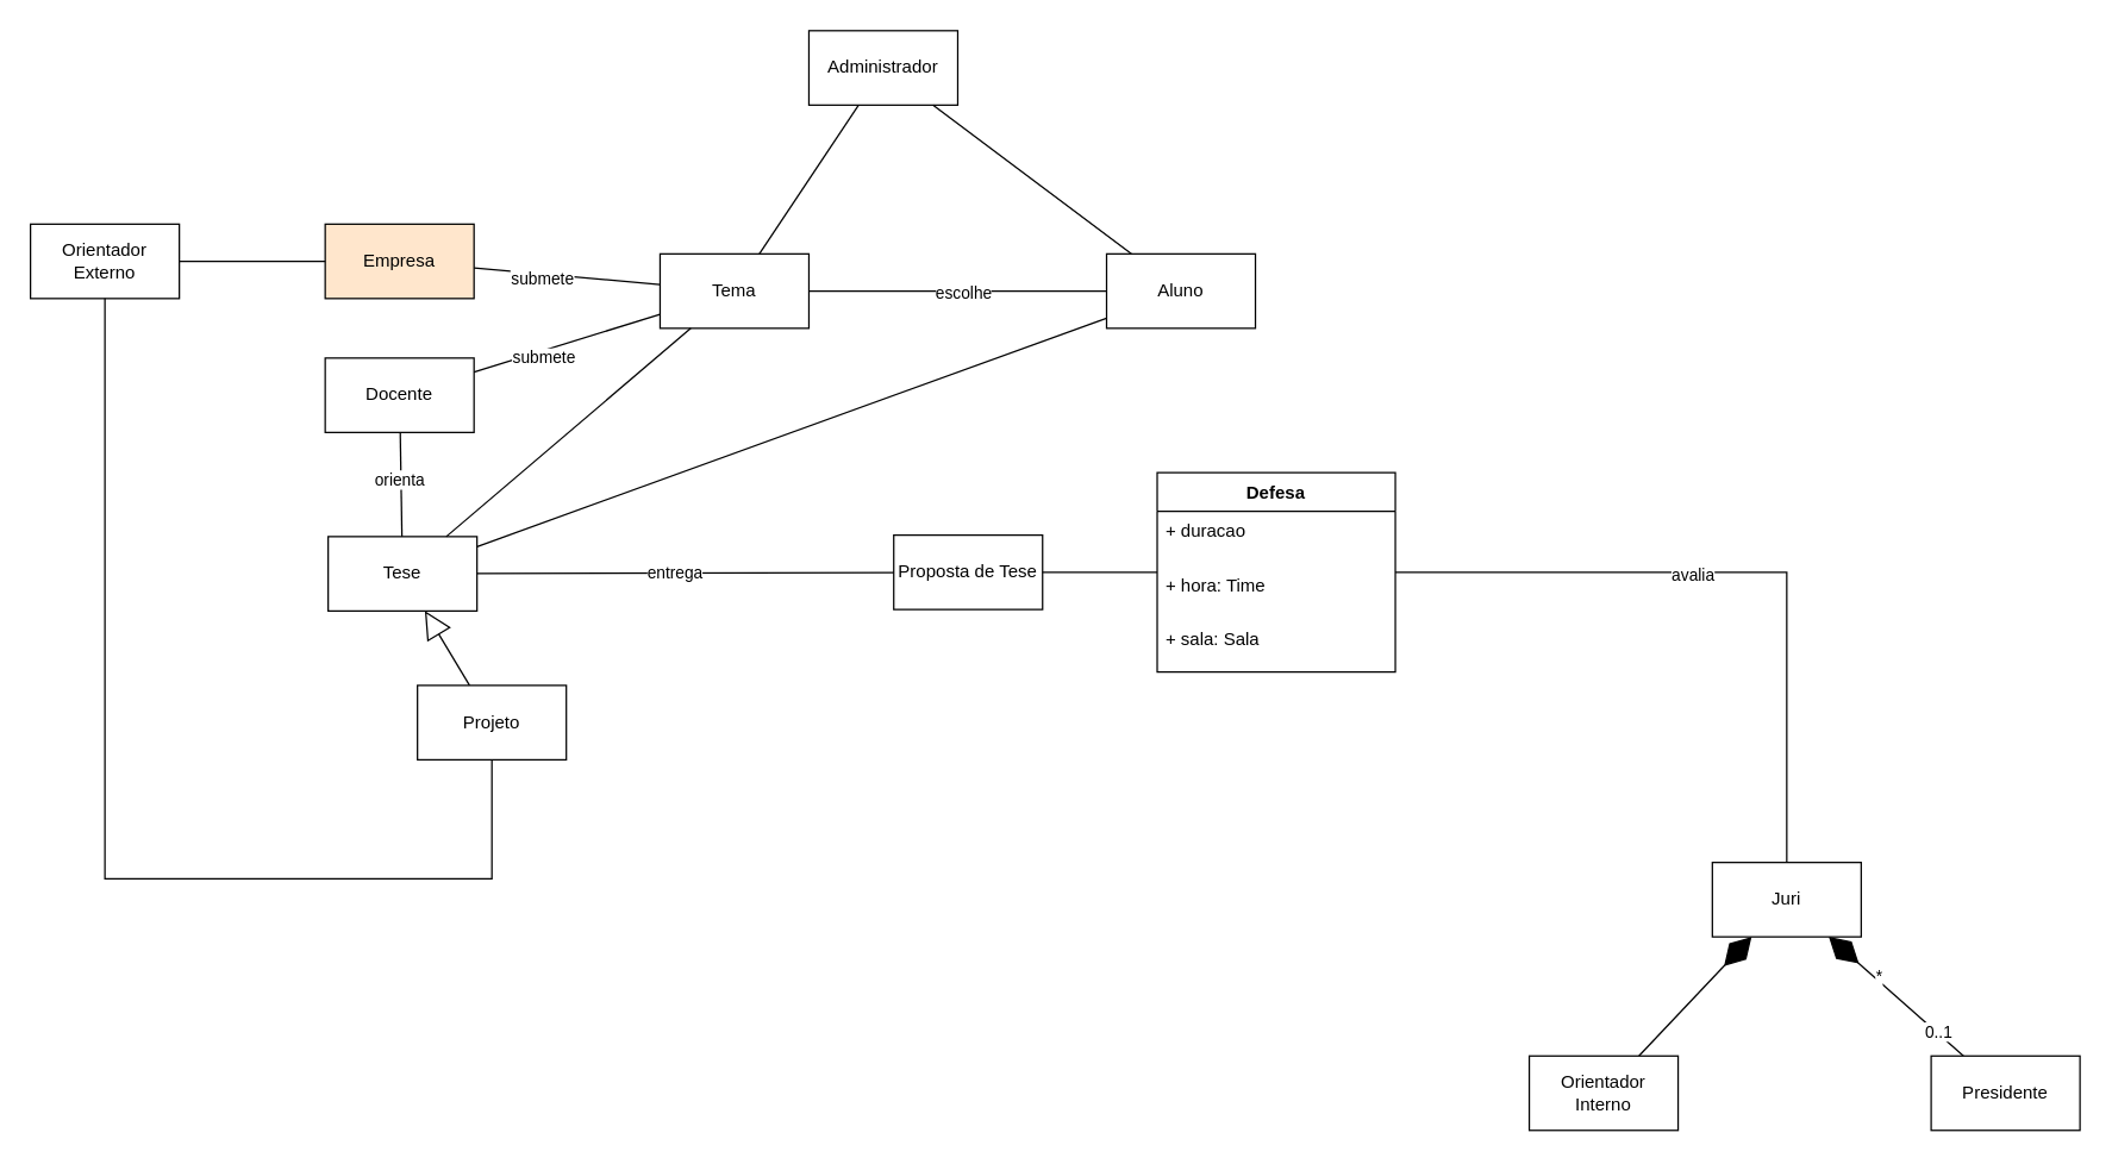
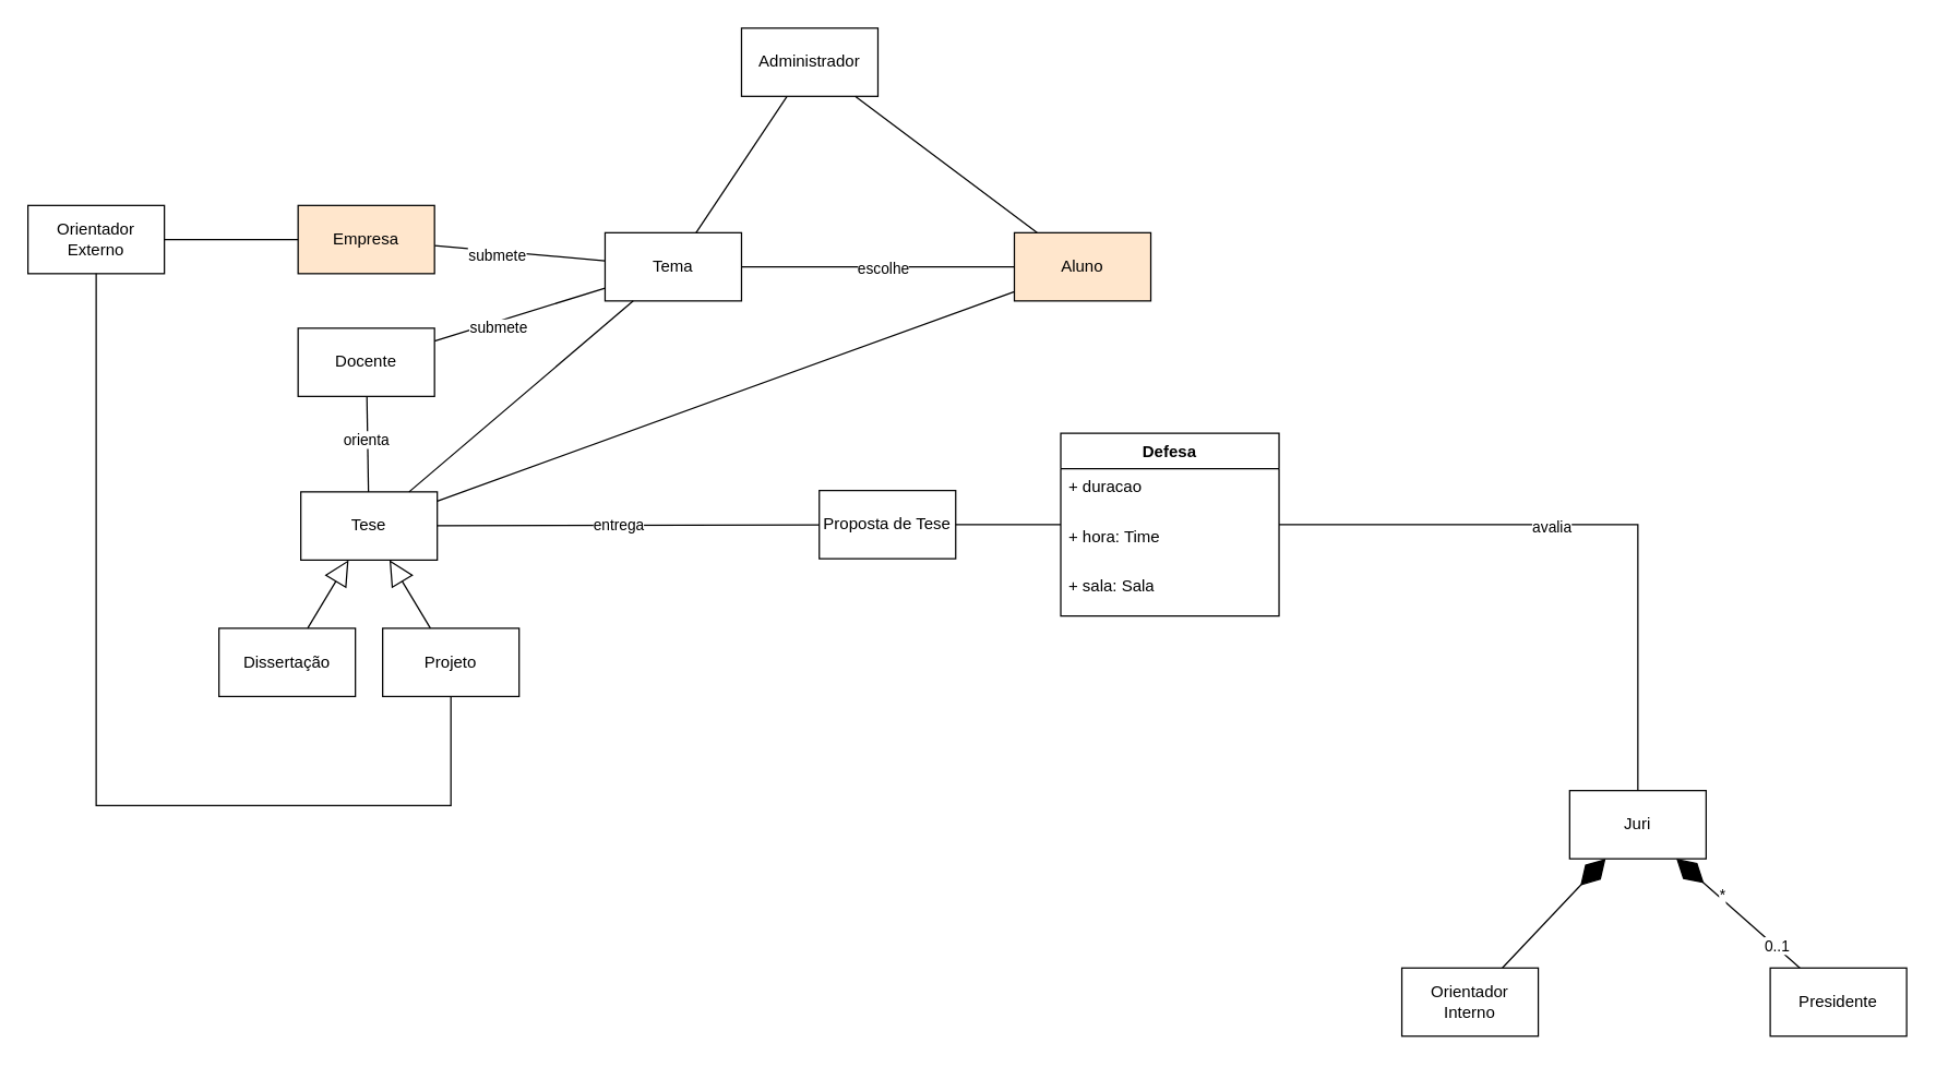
  <mxCell id="0" />
  <mxCell id="1" parent="0" />
  <mxCell id="2" value="Tema" style="rounded=0;whiteSpace=wrap;html=1;" parent="1" vertex="1"><mxGeometry x="443" y="170" width="100" height="50" as="geometry" /></mxCell>
  <mxCell id="3" value="Docente" style="rounded=0;whiteSpace=wrap;html=1;" parent="1" vertex="1"><mxGeometry x="218" y="240" width="100" height="50" as="geometry" /></mxCell>
  <mxCell id="4" value="Empresa" style="rounded=0;whiteSpace=wrap;html=1;fillColor=#ffe6cc;" parent="1" vertex="1"><mxGeometry x="218" y="150" width="100" height="50" as="geometry" /></mxCell>
  <mxCell id="5" value="Administrador" style="rounded=0;whiteSpace=wrap;html=1;" parent="1" vertex="1"><mxGeometry x="543" y="20" width="100" height="50" as="geometry" /></mxCell>
- <mxCell id="6" value="Aluno" style="rounded=0;whiteSpace=wrap;html=1;" parent="1" vertex="1"><mxGeometry x="743" y="170" width="100" height="50" as="geometry" /></mxCell>
+ <mxCell id="6" value="Aluno" style="rounded=0;whiteSpace=wrap;html=1;fillColor=#ffe6cc;" parent="1" vertex="1"><mxGeometry x="743" y="170" width="100" height="50" as="geometry" /></mxCell>
  <mxCell id="7" value="" style="endArrow=none;html=1;rounded=0;" parent="1" source="2" target="5" edge="1"><mxGeometry width="50" height="50" relative="1" as="geometry"><mxPoint x="510.857" y="60" as="sourcePoint" /><mxPoint x="470" y="280" as="targetPoint" /><Array as="points" /></mxGeometry></mxCell>
  <mxCell id="8" value="" style="endArrow=none;html=1;rounded=0;" parent="1" source="6" target="5" edge="1"><mxGeometry width="50" height="50" relative="1" as="geometry"><mxPoint x="664" y="60" as="sourcePoint" /><mxPoint x="340" y="280" as="targetPoint" /><Array as="points" /></mxGeometry></mxCell>
  <mxCell id="9" value="" style="endArrow=none;html=1;rounded=0;" parent="1" source="4" target="2" edge="1"><mxGeometry width="50" height="50" relative="1" as="geometry"><mxPoint x="150" y="40" as="sourcePoint" /><mxPoint x="200" y="-10" as="targetPoint" /></mxGeometry></mxCell>
  <mxCell id="10" value="submete" style="edgeLabel;html=1;align=center;verticalAlign=middle;resizable=0;points=[];" parent="9" vertex="1" connectable="0"><mxGeometry x="-0.308" y="-3" relative="1" as="geometry"><mxPoint x="3" as="offset" /></mxGeometry></mxCell>
  <mxCell id="11" value="" style="endArrow=none;html=1;rounded=0;" parent="1" source="3" target="2" edge="1"><mxGeometry width="50" height="50" relative="1" as="geometry"><mxPoint x="350" y="20" as="sourcePoint" /><mxPoint x="400" y="-30" as="targetPoint" /></mxGeometry></mxCell>
  <mxCell id="12" value="submete" style="edgeLabel;html=1;align=center;verticalAlign=middle;resizable=0;points=[];" parent="11" vertex="1" connectable="0"><mxGeometry x="-0.463" y="-2" relative="1" as="geometry"><mxPoint x="12" y="-1" as="offset" /></mxGeometry></mxCell>
+ <mxCell id="13" value="Dissertação" style="rounded=0;whiteSpace=wrap;html=1;" parent="1" vertex="1"><mxGeometry x="160" y="460" width="100" height="50" as="geometry" /></mxCell>
  <mxCell id="14" value="Projeto" style="rounded=0;whiteSpace=wrap;html=1;" parent="1" vertex="1"><mxGeometry x="280" y="460" width="100" height="50" as="geometry" /></mxCell>
  <mxCell id="15" value="Tese" style="rounded=0;whiteSpace=wrap;html=1;" parent="1" vertex="1"><mxGeometry x="220" y="360" width="100" height="50" as="geometry" /></mxCell>
+ <mxCell id="16" value="" style="endArrow=block;endSize=16;endFill=0;html=1;rounded=0;" parent="1" source="13" target="15" edge="1"><mxGeometry width="160" relative="1" as="geometry"><mxPoint x="180" y="710" as="sourcePoint" /><mxPoint x="340" y="710" as="targetPoint" /></mxGeometry></mxCell>
  <mxCell id="17" value="" style="endArrow=block;endSize=16;endFill=0;html=1;rounded=0;" parent="1" source="14" target="15" edge="1"><mxGeometry width="160" relative="1" as="geometry"><mxPoint x="228" y="470" as="sourcePoint" /><mxPoint x="263" y="420" as="targetPoint" /></mxGeometry></mxCell>
  <mxCell id="18" value="" style="endArrow=none;html=1;rounded=0;" parent="1" source="3" target="15" edge="1"><mxGeometry width="50" height="50" relative="1" as="geometry"><mxPoint x="300" y="420" as="sourcePoint" /><mxPoint x="350" y="370" as="targetPoint" /></mxGeometry></mxCell>
  <mxCell id="19" value="orienta" style="edgeLabel;html=1;align=center;verticalAlign=middle;resizable=0;points=[];" parent="18" vertex="1" connectable="0"><mxGeometry x="-0.116" y="-1" relative="1" as="geometry"><mxPoint as="offset" /></mxGeometry></mxCell>
  <mxCell id="20" value="Orientador Externo" style="rounded=0;whiteSpace=wrap;html=1;" parent="1" vertex="1"><mxGeometry x="20" y="150" width="100" height="50" as="geometry" /></mxCell>
  <mxCell id="21" value="" style="endArrow=none;html=1;rounded=0;" parent="1" source="20" target="4" edge="1"><mxGeometry width="50" height="50" relative="1" as="geometry"><mxPoint x="20" y="150" as="sourcePoint" /><mxPoint x="70" y="100" as="targetPoint" /></mxGeometry></mxCell>
  <mxCell id="22" value="" style="endArrow=none;html=1;rounded=0;" parent="1" source="20" target="14" edge="1"><mxGeometry width="50" height="50" relative="1" as="geometry"><mxPoint x="0" y="430" as="sourcePoint" /><mxPoint x="50" y="380" as="targetPoint" /><Array as="points"><mxPoint x="70" y="590" /><mxPoint x="330" y="590" /></Array></mxGeometry></mxCell>
  <mxCell id="23" value="" style="endArrow=none;html=1;rounded=0;" parent="1" source="2" target="6" edge="1"><mxGeometry width="50" height="50" relative="1" as="geometry"><mxPoint x="560" y="330" as="sourcePoint" /><mxPoint x="610" y="280" as="targetPoint" /></mxGeometry></mxCell>
  <mxCell id="24" value="escolhe" style="edgeLabel;html=1;align=center;verticalAlign=middle;resizable=0;points=[];" parent="23" vertex="1" connectable="0"><mxGeometry x="0.029" y="-1" relative="1" as="geometry"><mxPoint as="offset" /></mxGeometry></mxCell>
  <mxCell id="25" value="Proposta de Tese" style="rounded=0;whiteSpace=wrap;html=1;" parent="1" vertex="1"><mxGeometry x="600" y="359" width="100" height="50" as="geometry" /></mxCell>
  <mxCell id="26" value="" style="endArrow=none;html=1;rounded=0;" parent="1" source="25" target="15" edge="1"><mxGeometry width="50" height="50" relative="1" as="geometry"><mxPoint x="580" y="300" as="sourcePoint" /><mxPoint x="630" y="250" as="targetPoint" /></mxGeometry></mxCell>
  <mxCell id="27" value="entrega" style="edgeLabel;html=1;align=center;verticalAlign=middle;resizable=0;points=[];" parent="26" vertex="1" connectable="0"><mxGeometry x="0.054" relative="1" as="geometry"><mxPoint as="offset" /></mxGeometry></mxCell>
  <mxCell id="28" value="" style="endArrow=none;html=1;rounded=0;" parent="1" source="29" target="25" edge="1"><mxGeometry width="50" height="50" relative="1" as="geometry"><mxPoint x="910" y="384" as="sourcePoint" /><mxPoint x="880" y="489" as="targetPoint" /></mxGeometry></mxCell>
  <mxCell id="29" value="Defesa" style="swimlane;fontStyle=1;align=center;verticalAlign=top;childLayout=stackLayout;horizontal=1;startSize=26;horizontalStack=0;resizeParent=1;resizeParentMax=0;resizeLast=0;collapsible=1;marginBottom=0;whiteSpace=wrap;html=1;" parent="1" vertex="1"><mxGeometry x="777" y="317" width="160" height="134" as="geometry" /></mxCell>
  <mxCell id="30" value="+ duracao" style="text;strokeColor=none;fillColor=none;align=left;verticalAlign=top;spacingLeft=4;spacingRight=4;overflow=hidden;rotatable=0;points=[[0,0.5],[1,0.5]];portConstraint=eastwest;whiteSpace=wrap;html=1;" parent="29" vertex="1"><mxGeometry y="26" width="160" height="36" as="geometry" /></mxCell>
  <mxCell id="31" value="+ hora: Time" style="text;strokeColor=none;fillColor=none;align=left;verticalAlign=top;spacingLeft=4;spacingRight=4;overflow=hidden;rotatable=0;points=[[0,0.5],[1,0.5]];portConstraint=eastwest;whiteSpace=wrap;html=1;" vertex="1" parent="29"><mxGeometry y="62" width="160" height="36" as="geometry" /></mxCell>
  <mxCell id="32" value="+ sala: Sala" style="text;strokeColor=none;fillColor=none;align=left;verticalAlign=top;spacingLeft=4;spacingRight=4;overflow=hidden;rotatable=0;points=[[0,0.5],[1,0.5]];portConstraint=eastwest;whiteSpace=wrap;html=1;" vertex="1" parent="29"><mxGeometry y="98" width="160" height="36" as="geometry" /></mxCell>
  <mxCell id="33" value="Juri" style="rounded=0;whiteSpace=wrap;html=1;" parent="1" vertex="1"><mxGeometry x="1150" y="579" width="100" height="50" as="geometry" /></mxCell>
  <mxCell id="34" value="" style="endArrow=none;html=1;rounded=0;" parent="1" source="33" target="29" edge="1"><mxGeometry width="50" height="50" relative="1" as="geometry"><mxPoint x="227" y="319" as="sourcePoint" /><mxPoint x="597" y="399" as="targetPoint" /><Array as="points"><mxPoint x="1200" y="384" /></Array></mxGeometry></mxCell>
  <mxCell id="35" value="avalia" style="edgeLabel;html=1;align=center;verticalAlign=middle;resizable=0;points=[];" parent="34" vertex="1" connectable="0"><mxGeometry x="0.132" y="1" relative="1" as="geometry"><mxPoint as="offset" /></mxGeometry></mxCell>
  <mxCell id="36" value="" style="endArrow=diamondThin;endFill=1;endSize=24;html=1;rounded=0;" parent="1" source="37" target="33" edge="1"><mxGeometry width="160" relative="1" as="geometry"><mxPoint x="1027" y="669" as="sourcePoint" /><mxPoint x="1057" y="689" as="targetPoint" /></mxGeometry></mxCell>
  <mxCell id="37" value="Orientador&lt;div&gt;&lt;span style=&quot;background-color: initial;&quot;&gt;Interno&lt;/span&gt;&lt;/div&gt;" style="rounded=0;whiteSpace=wrap;html=1;" parent="1" vertex="1"><mxGeometry x="1027" y="709.06" width="100" height="50" as="geometry" /></mxCell>
  <mxCell id="38" value="" style="endArrow=diamondThin;endFill=1;endSize=24;html=1;rounded=0;" parent="1" source="41" target="33" edge="1"><mxGeometry width="160" relative="1" as="geometry"><mxPoint x="1327" y="669" as="sourcePoint" /><mxPoint x="1407" y="669" as="targetPoint" /></mxGeometry></mxCell>
  <mxCell id="39" value="0..1" style="edgeLabel;html=1;align=center;verticalAlign=middle;resizable=0;points=[];" parent="38" vertex="1" connectable="0"><mxGeometry x="-0.69" relative="1" as="geometry"><mxPoint x="-3" y="-4" as="offset" /></mxGeometry></mxCell>
  <mxCell id="40" value="*" style="edgeLabel;html=1;align=center;verticalAlign=middle;resizable=0;points=[];" parent="38" vertex="1" connectable="0"><mxGeometry x="0.286" y="-2" relative="1" as="geometry"><mxPoint as="offset" /></mxGeometry></mxCell>
  <mxCell id="41" value="Presidente" style="rounded=0;whiteSpace=wrap;html=1;" parent="1" vertex="1"><mxGeometry x="1297" y="709.06" width="100" height="50" as="geometry" /></mxCell>
  <mxCell id="42" value="" style="endArrow=none;html=1;rounded=0;" parent="1" source="15" target="6" edge="1"><mxGeometry width="50" height="50" relative="1" as="geometry"><mxPoint x="410" y="410" as="sourcePoint" /><mxPoint x="460" y="360" as="targetPoint" /></mxGeometry></mxCell>
  <mxCell id="43" value="" style="endArrow=none;html=1;rounded=0;" parent="1" source="15" target="2" edge="1"><mxGeometry width="50" height="50" relative="1" as="geometry"><mxPoint x="470" y="520" as="sourcePoint" /><mxPoint x="520" y="470" as="targetPoint" /></mxGeometry></mxCell>
